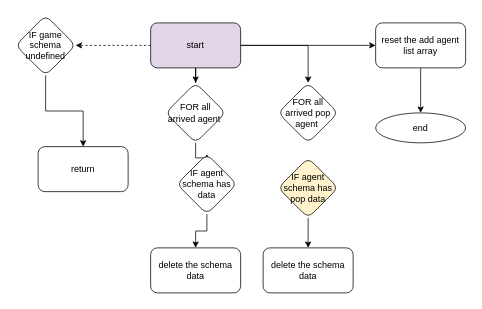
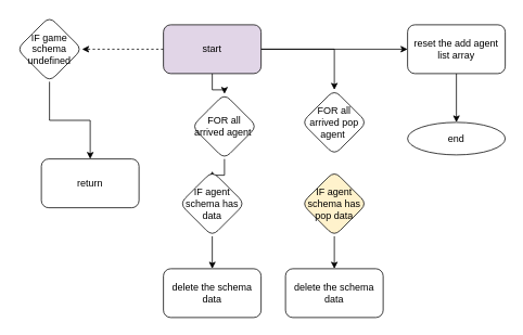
  <mxCell id="0" />
  <mxCell id="1" parent="0" />
  <mxCell id="2" value="" style="edgeStyle=orthogonalEdgeStyle;rounded=0;orthogonalLoop=1;jettySize=auto;html=1;dashed=1;" edge="1" parent="1" source="6" target="8"><mxGeometry relative="1" as="geometry" /></mxCell>
  <mxCell id="3" value="" style="edgeStyle=orthogonalEdgeStyle;rounded=0;orthogonalLoop=1;jettySize=auto;html=1;" edge="1" parent="1" source="6" target="11"><mxGeometry relative="1" as="geometry" /></mxCell>
  <mxCell id="4" style="edgeStyle=orthogonalEdgeStyle;rounded=0;orthogonalLoop=1;jettySize=auto;html=1;" edge="1" parent="1" source="6" target="15"><mxGeometry relative="1" as="geometry" /></mxCell>
  <mxCell id="5" value="" style="edgeStyle=orthogonalEdgeStyle;rounded=0;orthogonalLoop=1;jettySize=auto;html=1;" edge="1" parent="1" source="6" target="20"><mxGeometry relative="1" as="geometry" /></mxCell>
  <mxCell id="6" value="start" style="rounded=1;whiteSpace=wrap;html=1;fillColor=#e1d5e7;" vertex="1" parent="1"><mxGeometry x="200" y="30" width="120" height="60" as="geometry" /></mxCell>
  <mxCell id="7" value="" style="edgeStyle=orthogonalEdgeStyle;rounded=0;orthogonalLoop=1;jettySize=auto;html=1;" edge="1" parent="1" source="8" target="9"><mxGeometry relative="1" as="geometry" /></mxCell>
  <mxCell id="8" value="IF game schema undefined" style="rhombus;whiteSpace=wrap;html=1;rounded=1;" vertex="1" parent="1"><mxGeometry x="20" y="20" width="80" height="80" as="geometry" /></mxCell>
  <mxCell id="9" value="return" style="whiteSpace=wrap;html=1;rounded=1;" vertex="1" parent="1"><mxGeometry x="50" y="195" width="120" height="60" as="geometry" /></mxCell>
  <mxCell id="10" value="" style="edgeStyle=orthogonalEdgeStyle;rounded=0;orthogonalLoop=1;jettySize=auto;html=1;" edge="1" parent="1" source="11" target="13"><mxGeometry relative="1" as="geometry" /></mxCell>
- <mxCell id="11" value="FOR all arrived agent&amp;nbsp;" style="rhombus;whiteSpace=wrap;html=1;rounded=1;" vertex="1" parent="1"><mxGeometry x="220" y="110" width="80" height="80" as="geometry" /></mxCell>
+ <mxCell id="11" value="FOR all arrived agent&amp;nbsp;" style="rhombus;whiteSpace=wrap;html=1;rounded=1;" vertex="1" parent="1"><mxGeometry x="235" y="115" width="80" height="80" as="geometry" /></mxCell>
  <mxCell id="12" value="" style="edgeStyle=orthogonalEdgeStyle;rounded=0;orthogonalLoop=1;jettySize=auto;html=1;" edge="1" parent="1" source="13" target="14"><mxGeometry relative="1" as="geometry" /></mxCell>
- <mxCell id="13" value="IF agent schema has data" style="rhombus;whiteSpace=wrap;html=1;rounded=1;" vertex="1" parent="1"><mxGeometry x="235" y="205" width="80" height="80" as="geometry" /></mxCell>
+ <mxCell id="13" value="IF agent schema has data" style="rhombus;whiteSpace=wrap;html=1;rounded=1;" vertex="1" parent="1"><mxGeometry x="220" y="210" width="80" height="80" as="geometry" /></mxCell>
  <mxCell id="14" value="delete the schema data" style="whiteSpace=wrap;html=1;rounded=1;" vertex="1" parent="1"><mxGeometry x="200" y="330" width="120" height="60" as="geometry" /></mxCell>
  <mxCell id="15" value="FOR all arrived pop agent&amp;nbsp;" style="rhombus;whiteSpace=wrap;html=1;rounded=1;" vertex="1" parent="1"><mxGeometry x="370" y="110" width="80" height="80" as="geometry" /></mxCell>
  <mxCell id="16" value="" style="edgeStyle=orthogonalEdgeStyle;rounded=0;orthogonalLoop=1;jettySize=auto;html=1;" edge="1" parent="1" source="17" target="18"><mxGeometry relative="1" as="geometry" /></mxCell>
  <mxCell id="17" value="IF agent schema has pop data" style="rhombus;whiteSpace=wrap;html=1;rounded=1;fillColor=#fff2cc;" vertex="1" parent="1"><mxGeometry x="370" y="210" width="80" height="80" as="geometry" /></mxCell>
  <mxCell id="18" value="delete the schema data" style="whiteSpace=wrap;html=1;rounded=1;" vertex="1" parent="1"><mxGeometry x="350" y="330" width="120" height="60" as="geometry" /></mxCell>
  <mxCell id="19" value="" style="edgeStyle=orthogonalEdgeStyle;rounded=0;orthogonalLoop=1;jettySize=auto;html=1;" edge="1" parent="1" source="20" target="21"><mxGeometry relative="1" as="geometry" /></mxCell>
  <mxCell id="20" value="reset the add agent list array" style="whiteSpace=wrap;html=1;rounded=1;" vertex="1" parent="1"><mxGeometry x="500" y="30" width="120" height="60" as="geometry" /></mxCell>
  <mxCell id="21" value="end" style="ellipse;whiteSpace=wrap;html=1;rounded=1;" vertex="1" parent="1"><mxGeometry x="500" y="150" width="120" height="40" as="geometry" /></mxCell>
